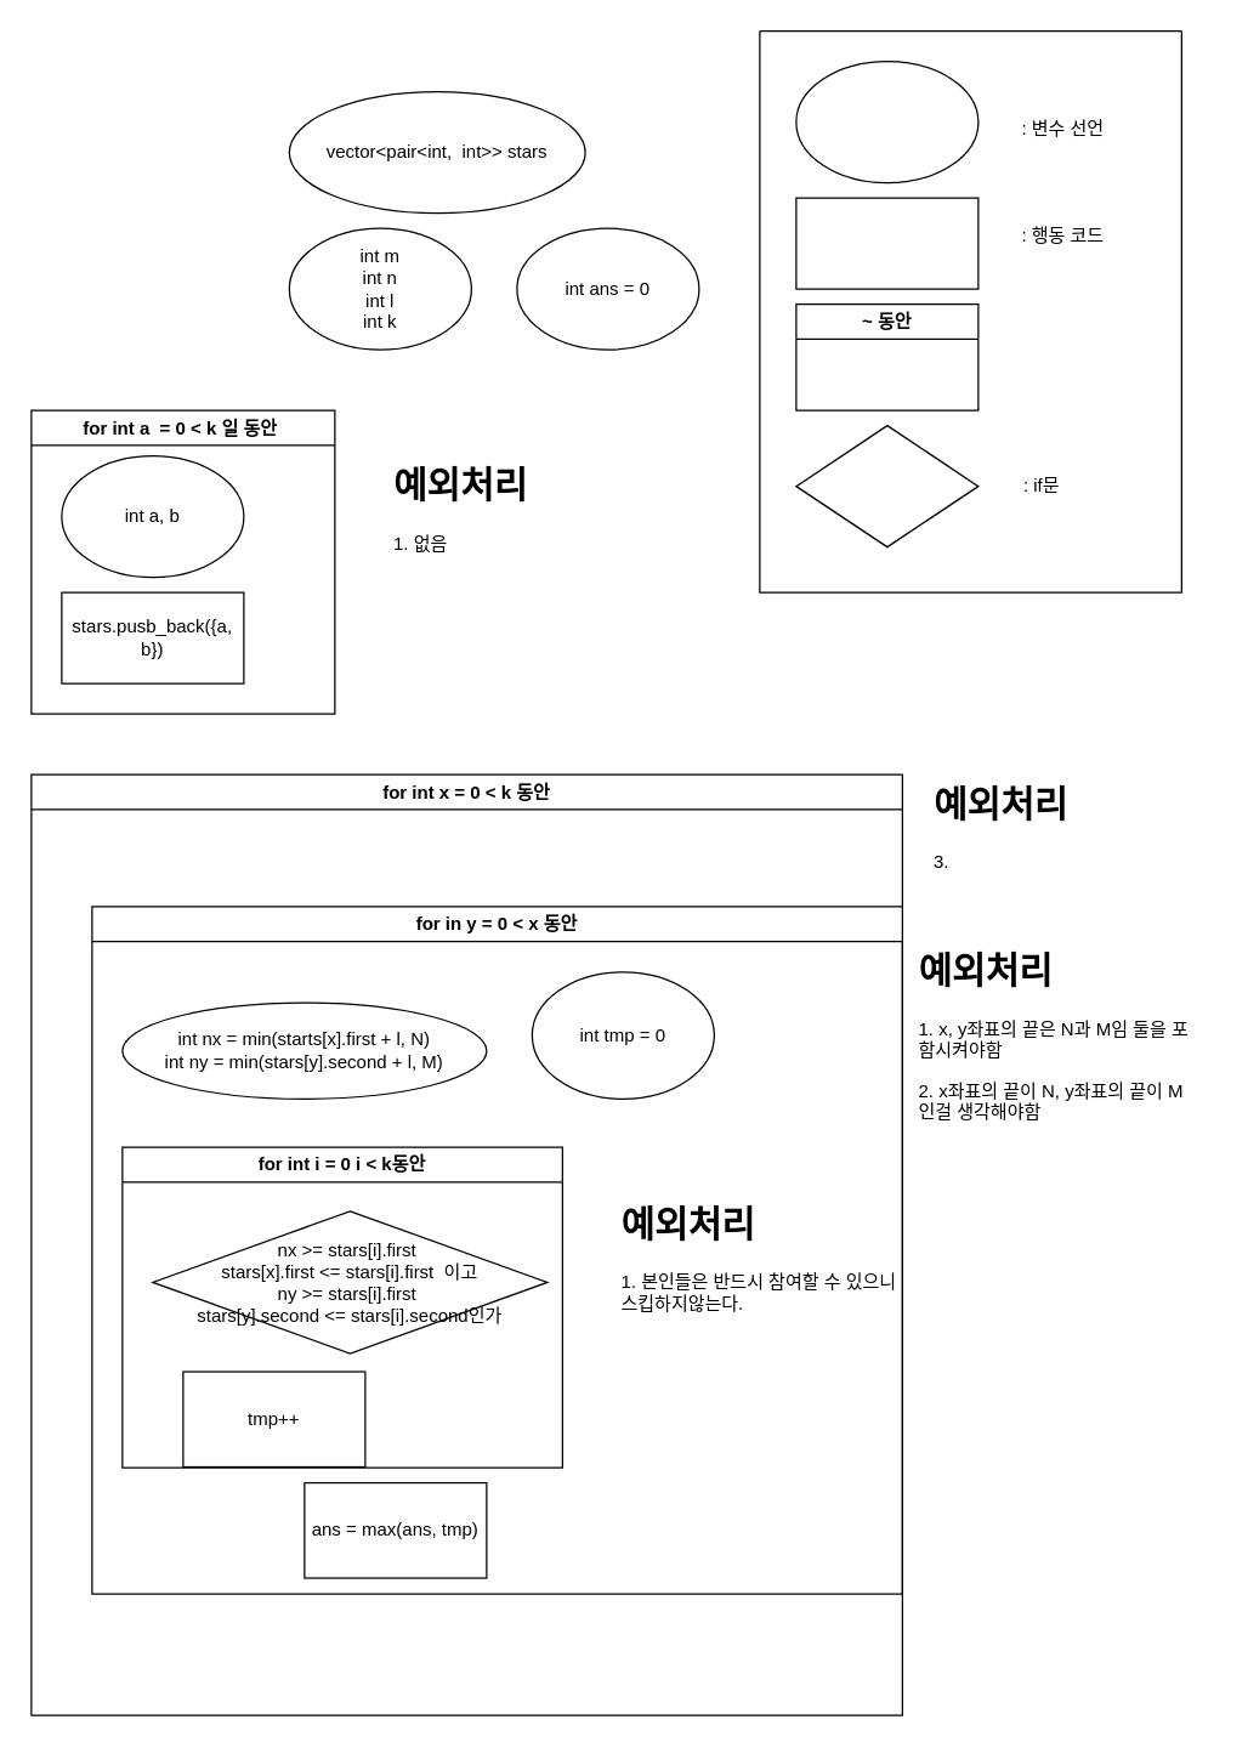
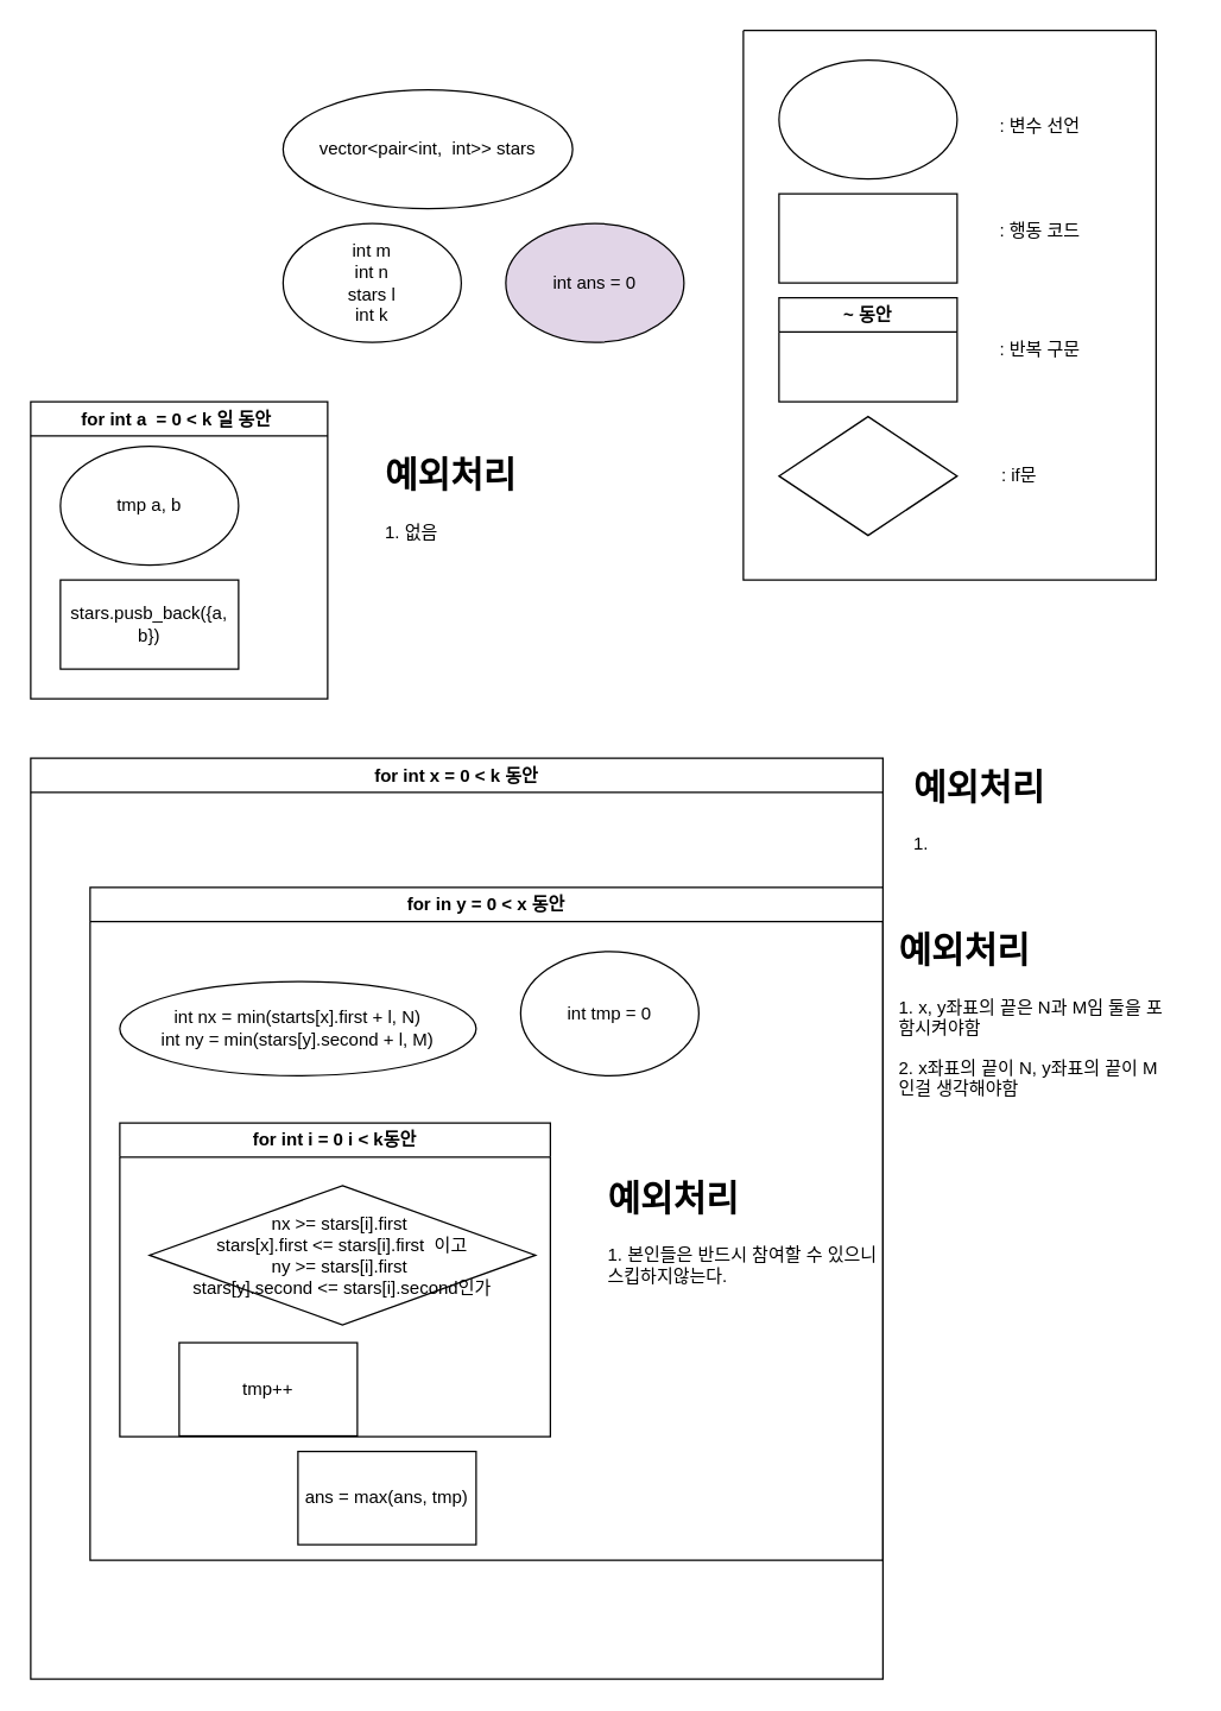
  <mxCell id="0" />
  <mxCell id="1" parent="0" />
  <mxCell id="2" value="" style="swimlane;startSize=0;" vertex="1" parent="1"><mxGeometry x="500" y="20" width="278" height="370" as="geometry" /></mxCell>
  <mxCell id="3" value="" style="ellipse;whiteSpace=wrap;html=1;" vertex="1" parent="2"><mxGeometry x="24" y="20" width="120" height="80" as="geometry" /></mxCell>
  <mxCell id="4" value=": 변수 선언" style="text;html=1;align=center;verticalAlign=middle;whiteSpace=wrap;rounded=0;" vertex="1" parent="2"><mxGeometry x="170" y="50" width="60" height="30" as="geometry" /></mxCell>
  <mxCell id="5" value="" style="rounded=0;whiteSpace=wrap;html=1;" vertex="1" parent="2"><mxGeometry x="24" y="110" width="120" height="60" as="geometry" /></mxCell>
  <mxCell id="6" value=": 행동 코드" style="text;html=1;align=center;verticalAlign=middle;whiteSpace=wrap;rounded=0;" vertex="1" parent="2"><mxGeometry x="170" y="120" width="60" height="30" as="geometry" /></mxCell>
  <mxCell id="7" value="~ 동안" style="swimlane;whiteSpace=wrap;html=1;" vertex="1" parent="2"><mxGeometry x="24" y="180" width="120" height="70" as="geometry" /></mxCell>
+ <mxCell id="8" value=": 반복 구문" style="text;html=1;align=center;verticalAlign=middle;whiteSpace=wrap;rounded=0;" vertex="1" parent="2"><mxGeometry x="170" y="200" width="60" height="30" as="geometry" /></mxCell>
  <mxCell id="9" value="" style="rhombus;whiteSpace=wrap;html=1;" vertex="1" parent="2"><mxGeometry x="24" y="260" width="120" height="80" as="geometry" /></mxCell>
  <mxCell id="10" value=": if문" style="text;html=1;align=center;verticalAlign=middle;whiteSpace=wrap;rounded=0;" vertex="1" parent="2"><mxGeometry x="156" y="285" width="60" height="30" as="geometry" /></mxCell>
  <mxCell id="11" value="" style="group" vertex="1" connectable="0" parent="1"><mxGeometry x="20" y="270" width="424" height="200" as="geometry" /></mxCell>
  <mxCell id="12" value="for int a&amp;nbsp; = 0 &amp;lt; k 일 동안&amp;nbsp;" style="swimlane;whiteSpace=wrap;html=1;startSize=23;" vertex="1" parent="11"><mxGeometry width="200" height="200" as="geometry" /></mxCell>
  <mxCell id="13" value="stars.pusb_back({a, b})" style="rounded=0;whiteSpace=wrap;html=1;" vertex="1" parent="12"><mxGeometry x="20" y="120" width="120" height="60" as="geometry" /></mxCell>
- <mxCell id="14" value="int a, b" style="ellipse;whiteSpace=wrap;html=1;" vertex="1" parent="12"><mxGeometry x="20" y="30" width="120" height="80" as="geometry" /></mxCell>
+ <mxCell id="14" value="tmp a, b" style="ellipse;whiteSpace=wrap;html=1;" vertex="1" parent="12"><mxGeometry x="20" y="30" width="120" height="80" as="geometry" /></mxCell>
  <mxCell id="15" value="&lt;h1&gt;예외처리&lt;/h1&gt;&lt;p&gt;1. 없음&lt;/p&gt;" style="text;html=1;spacing=5;spacingTop=-20;whiteSpace=wrap;overflow=hidden;rounded=0;" vertex="1" parent="11"><mxGeometry x="234" y="30" width="190" height="120" as="geometry" /></mxCell>
- <mxCell id="16" value="int m&lt;br&gt;int n&lt;br&gt;int l&lt;br&gt;int k" style="ellipse;whiteSpace=wrap;html=1;" vertex="1" parent="1"><mxGeometry x="190" y="150" width="120" height="80" as="geometry" /></mxCell>
+ <mxCell id="16" value="int m&lt;br&gt;int n&lt;br&gt;stars l&lt;br&gt;int k" style="ellipse;whiteSpace=wrap;html=1;" vertex="1" parent="1"><mxGeometry x="190" y="150" width="120" height="80" as="geometry" /></mxCell>
  <mxCell id="17" value="vector&amp;lt;pair&amp;lt;int,&amp;nbsp; int&amp;gt;&amp;gt; stars" style="ellipse;whiteSpace=wrap;html=1;" vertex="1" parent="1"><mxGeometry x="190" y="60" width="195" height="80" as="geometry" /></mxCell>
  <mxCell id="18" value="" style="group" vertex="1" connectable="0" parent="1"><mxGeometry x="20" y="510" width="574" height="620" as="geometry" /></mxCell>
  <mxCell id="19" value="for int x = 0 &amp;lt; k 동안" style="swimlane;whiteSpace=wrap;html=1;" vertex="1" parent="18"><mxGeometry width="574" height="620" as="geometry" /></mxCell>
  <mxCell id="20" value="" style="group" vertex="1" connectable="0" parent="19"><mxGeometry x="40" y="87.02" width="534" height="452.98" as="geometry" /></mxCell>
  <mxCell id="21" value="for in y = 0 &amp;lt; x 동안" style="swimlane;whiteSpace=wrap;html=1;" vertex="1" parent="20"><mxGeometry width="534" height="452.98" as="geometry" /></mxCell>
  <mxCell id="22" value="int nx = min(starts[x].first + l, N)&lt;br&gt;int ny = min(stars[y].second + l, M)" style="rounded=0;whiteSpace=wrap;html=1;shape=ellipse;perimeter=ellipsePerimeter;" vertex="1" parent="21"><mxGeometry x="20" y="63.389" width="240" height="63.389" as="geometry" /></mxCell>
  <mxCell id="23" value="" style="group" vertex="1" connectable="0" parent="21"><mxGeometry x="110" y="158.477" width="424" height="211.303" as="geometry" /></mxCell>
  <mxCell id="24" value="for int i = 0 i &amp;lt; k동안" style="swimlane;whiteSpace=wrap;html=1;" vertex="1" parent="23"><mxGeometry x="-90" width="290" height="211.299" as="geometry" /></mxCell>
  <mxCell id="25" value="nx &amp;gt;= stars[i].first&amp;nbsp;&lt;br&gt;stars[x].first &amp;lt;= stars[i].first&amp;nbsp; 이고&lt;br&gt;ny &amp;gt;= stars[i].first&amp;nbsp;&lt;br&gt;stars[y].second &amp;lt;= stars[i].second인가" style="rounded=0;whiteSpace=wrap;html=1;shape=rhombus;perimeter=rhombusPerimeter;" vertex="1" parent="24"><mxGeometry x="20" y="42.256" width="260" height="93.749" as="geometry" /></mxCell>
  <mxCell id="26" value="tmp++" style="rounded=0;whiteSpace=wrap;html=1;" vertex="1" parent="24"><mxGeometry x="40" y="148.036" width="120" height="62.771" as="geometry" /></mxCell>
  <mxCell id="27" value="&lt;h1&gt;예외처리&lt;/h1&gt;&lt;p&gt;1. 본인들은 반드시 참여할 수 있으니 스킵하지않는다.&lt;/p&gt;" style="text;html=1;spacing=5;spacingTop=-20;whiteSpace=wrap;overflow=hidden;rounded=0;" vertex="1" parent="23"><mxGeometry x="234" y="31.695" width="190" height="126.782" as="geometry" /></mxCell>
  <mxCell id="28" value="ans = max(ans, tmp)" style="rounded=0;whiteSpace=wrap;html=1;" vertex="1" parent="21"><mxGeometry x="140" y="379.747" width="120" height="62.771" as="geometry" /></mxCell>
  <mxCell id="29" value="int tmp = 0" style="ellipse;whiteSpace=wrap;html=1;" vertex="1" parent="21"><mxGeometry x="290" y="43.082" width="120" height="83.695" as="geometry" /></mxCell>
- <mxCell id="30" value="&lt;h1&gt;예외처리&lt;/h1&gt;&lt;p&gt;3.&amp;nbsp;&lt;/p&gt;" style="text;html=1;spacing=5;spacingTop=-20;whiteSpace=wrap;overflow=hidden;rounded=0;" vertex="1" parent="1"><mxGeometry x="610" y="510" width="190" height="120" as="geometry" /></mxCell>
+ <mxCell id="30" value="&lt;h1&gt;예외처리&lt;/h1&gt;&lt;p&gt;1.&amp;nbsp;&lt;/p&gt;" style="text;html=1;spacing=5;spacingTop=-20;whiteSpace=wrap;overflow=hidden;rounded=0;" vertex="1" parent="1"><mxGeometry x="610" y="510" width="190" height="120" as="geometry" /></mxCell>
  <mxCell id="31" value="&lt;h1&gt;예외처리&lt;/h1&gt;&lt;p&gt;1. x, y좌표의 끝은 N과 M임 둘을 포함시켜야함&lt;/p&gt;&lt;p&gt;2. x좌표의 끝이 N, y좌표의 끝이 M 인걸 생각해야함&lt;/p&gt;" style="text;html=1;spacing=5;spacingTop=-20;whiteSpace=wrap;overflow=hidden;rounded=0;" vertex="1" parent="1"><mxGeometry x="600" y="620" width="190" height="120" as="geometry" /></mxCell>
- <mxCell id="32" value="int ans = 0" style="ellipse;whiteSpace=wrap;html=1;" vertex="1" parent="1"><mxGeometry x="340" y="150" width="120" height="80" as="geometry" /></mxCell>
+ <mxCell id="32" value="int ans = 0" style="ellipse;whiteSpace=wrap;html=1;fillColor=#e1d5e7;" vertex="1" parent="1"><mxGeometry x="340" y="150" width="120" height="80" as="geometry" /></mxCell>
